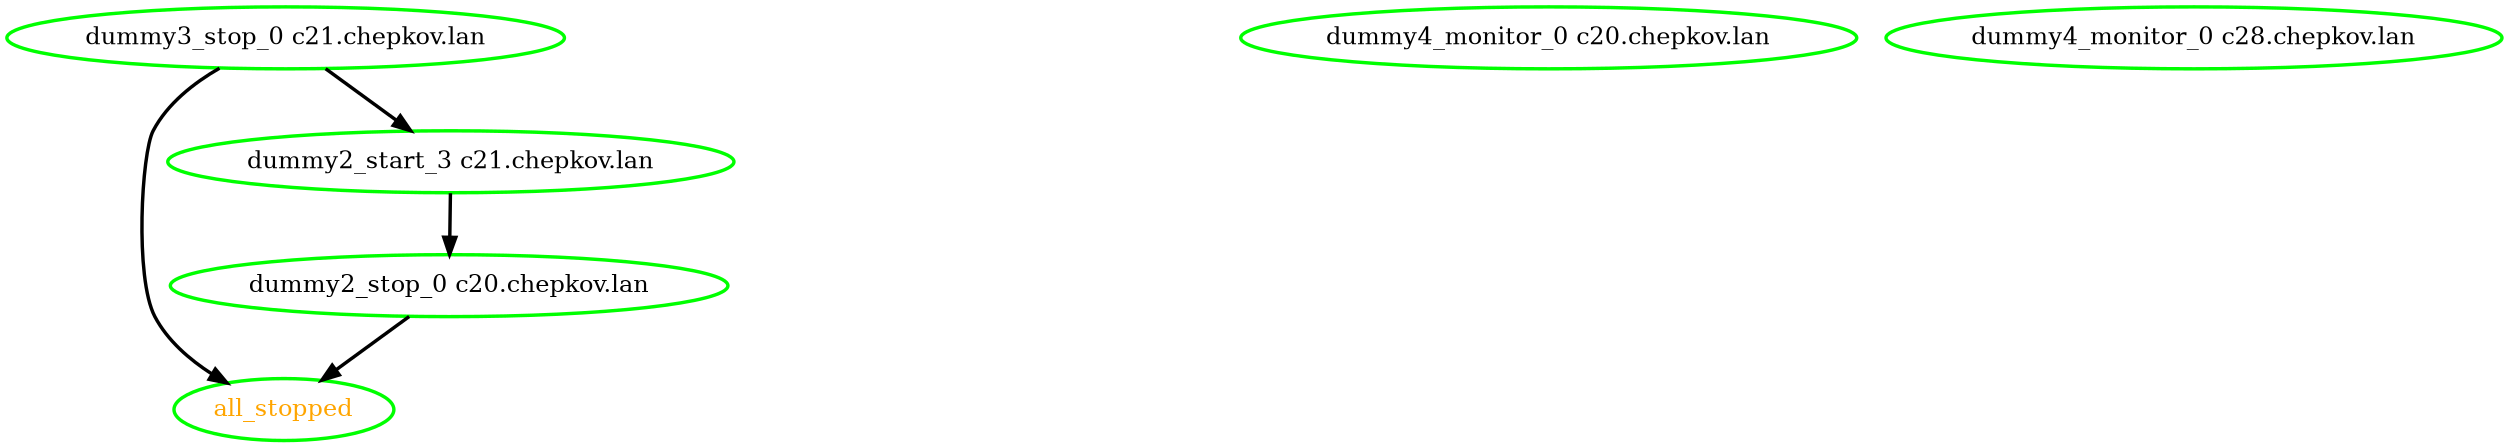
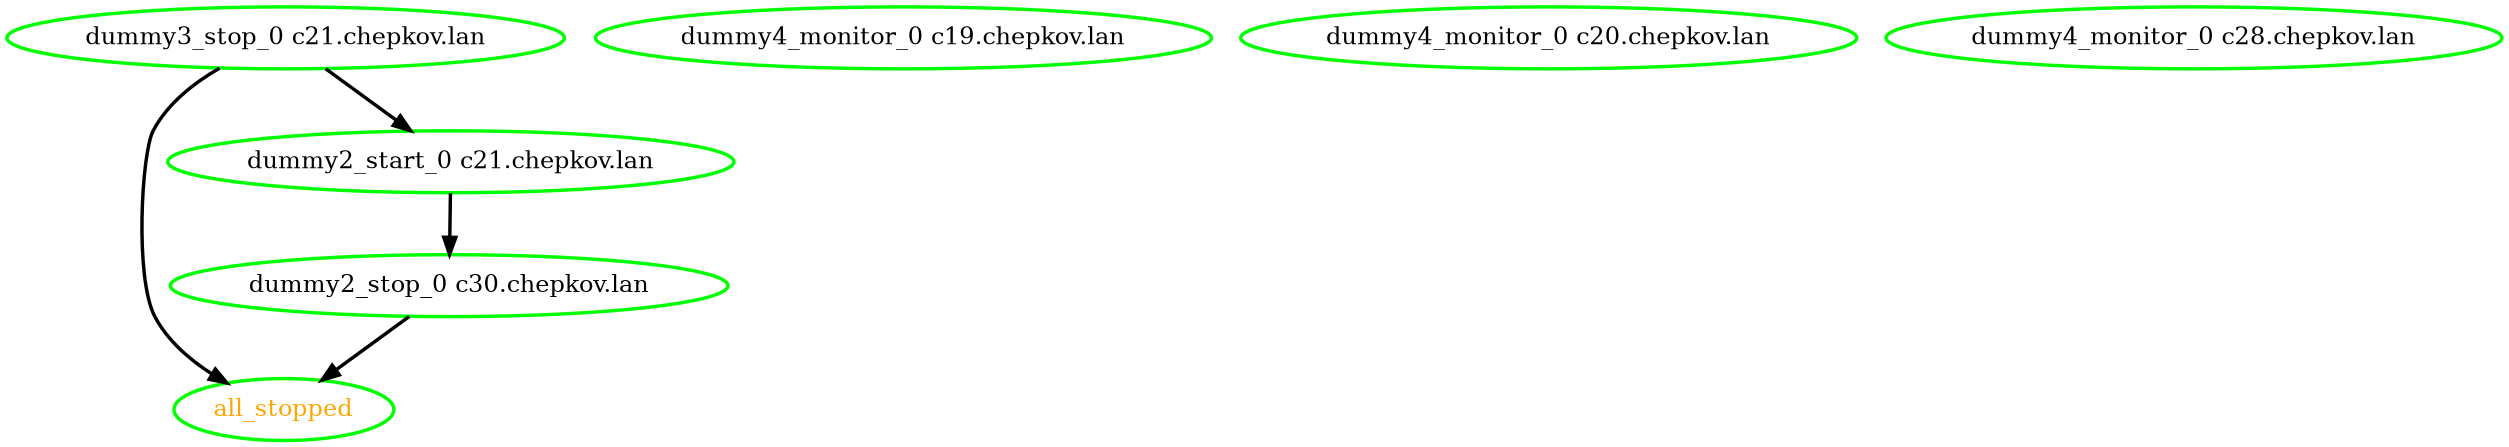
  digraph {
    node [color=green fontcolor=black style=bold]
    edge [style=bold]
    all_stopped [fontcolor=orange]
-   "dummy2_start_0 c21.chepkov.lan" [label="dummy2_start_3 c21.chepkov.lan"]
-   "dummy2_stop_0 c20.chepkov.lan"
+   "dummy2_start_0 c21.chepkov.lan"
+   "dummy2_stop_0 c20.chepkov.lan" [label="dummy2_stop_0 c30.chepkov.lan"]
    "dummy3_stop_0 c21.chepkov.lan"
+   "dummy4_monitor_0 c19.chepkov.lan"
    "dummy4_monitor_0 c20.chepkov.lan"
    n7 [label="dummy4_monitor_0 c28.chepkov.lan"]
    "dummy2_start_0 c21.chepkov.lan" -> "dummy2_stop_0 c20.chepkov.lan"
    "dummy2_stop_0 c20.chepkov.lan" -> all_stopped
    "dummy3_stop_0 c21.chepkov.lan" -> all_stopped
    "dummy3_stop_0 c21.chepkov.lan" -> "dummy2_start_0 c21.chepkov.lan"
  }
